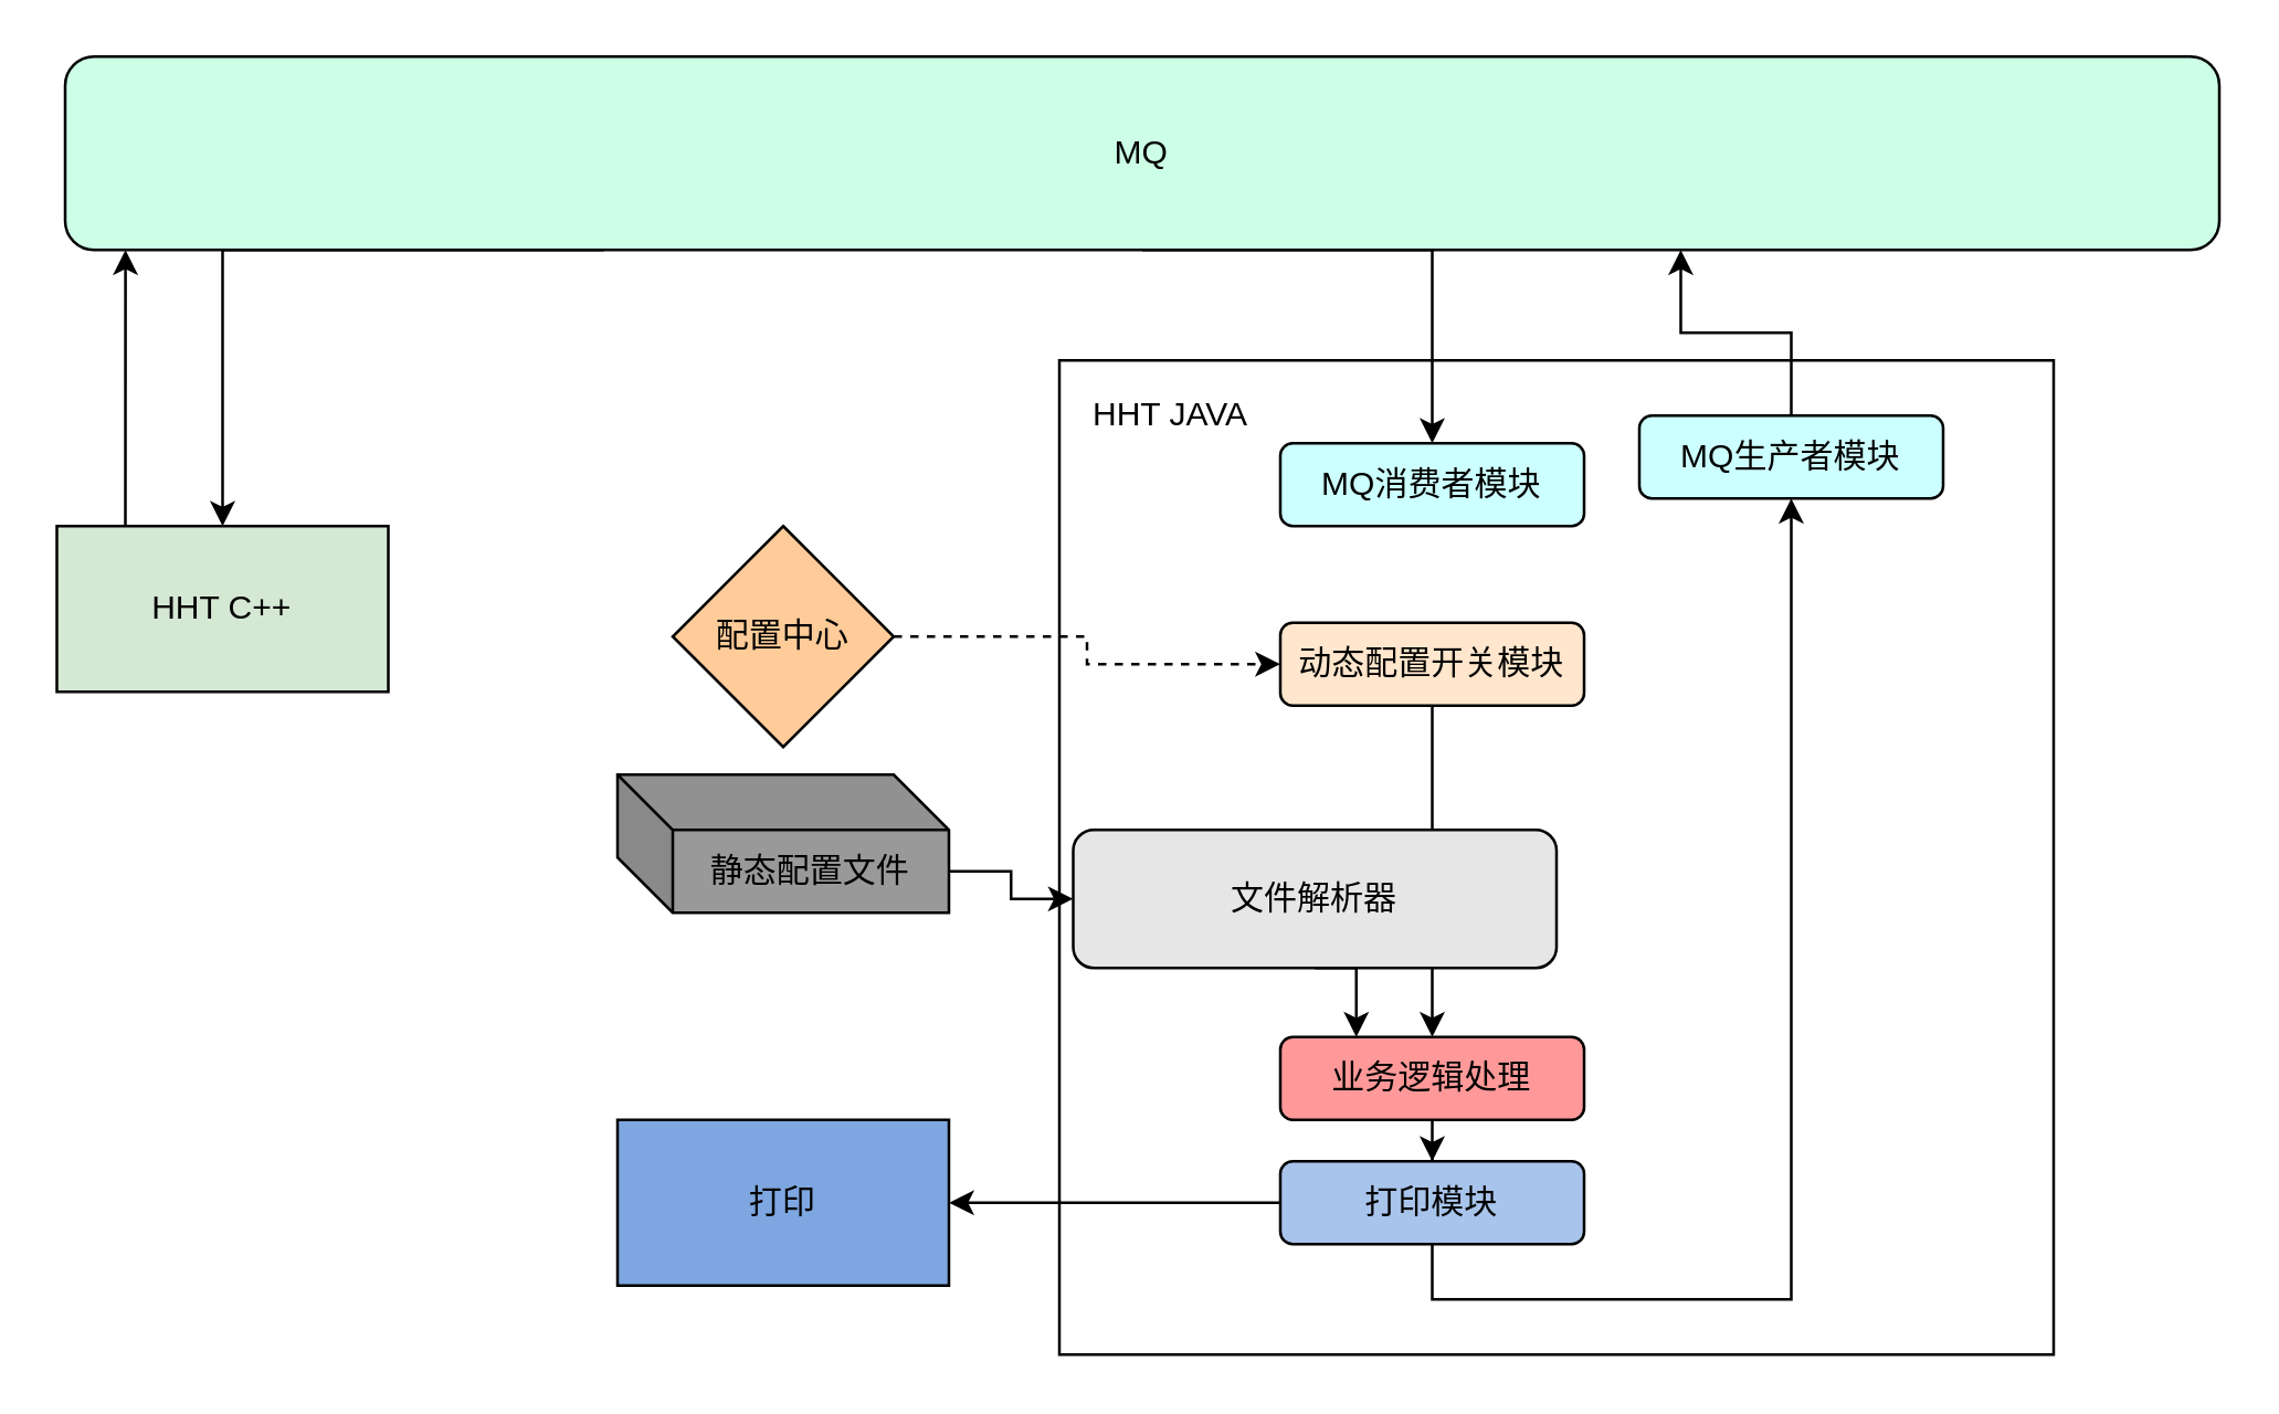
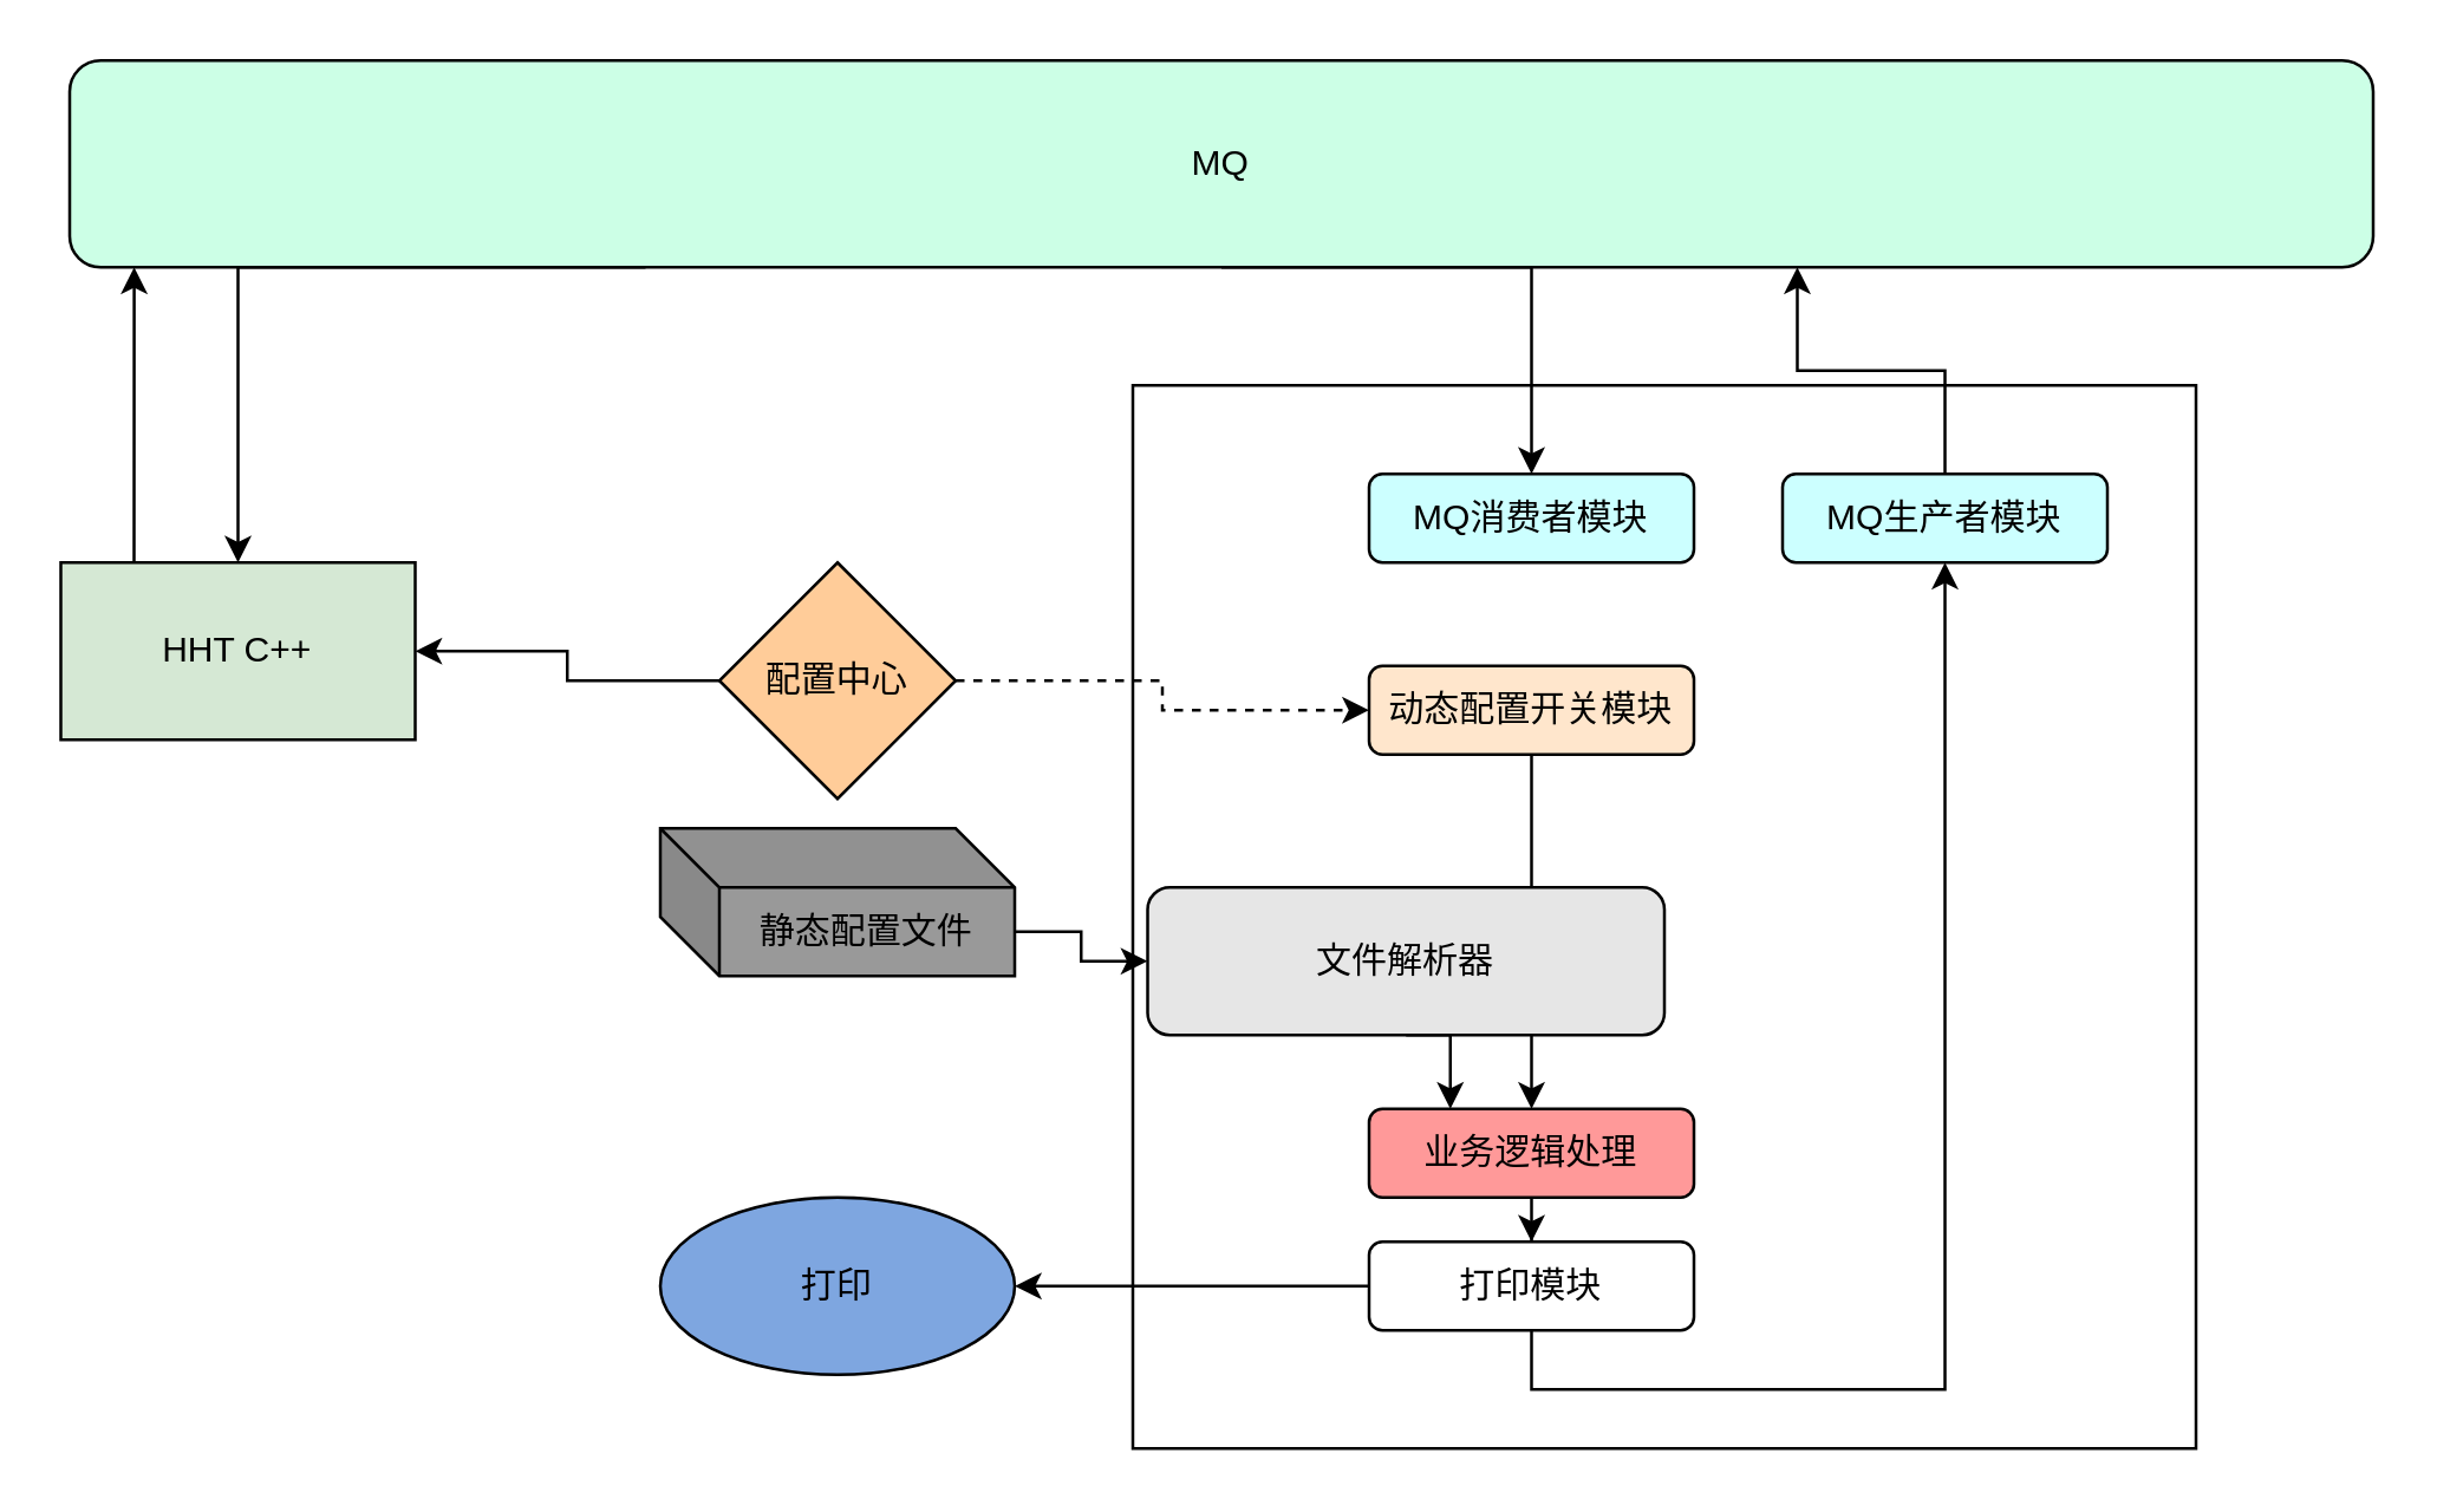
  <mxCell id="0" />
  <mxCell id="1" parent="0" />
  <mxCell id="2" value="" style="rounded=0;whiteSpace=wrap;html=1;" vertex="1" parent="1"><mxGeometry x="383" y="130" width="360" height="360" as="geometry" /></mxCell>
  <mxCell id="3" style="edgeStyle=orthogonalEdgeStyle;rounded=0;orthogonalLoop=1;jettySize=auto;html=1;exitX=0.25;exitY=1;exitDx=0;exitDy=0;" edge="1" parent="1" source="5" target="7"><mxGeometry relative="1" as="geometry"><Array as="points"><mxPoint x="80" y="90" /></Array></mxGeometry></mxCell>
  <mxCell id="4" style="edgeStyle=orthogonalEdgeStyle;rounded=0;orthogonalLoop=1;jettySize=auto;html=1;exitX=0.5;exitY=1;exitDx=0;exitDy=0;" edge="1" parent="1" source="5" target="11"><mxGeometry relative="1" as="geometry"><Array as="points"><mxPoint x="518" y="90" /></Array></mxGeometry></mxCell>
  <mxCell id="5" value="MQ" style="rounded=1;whiteSpace=wrap;html=1;fillColor=#CCFFE6;" vertex="1" parent="1"><mxGeometry x="23" y="20" width="780" height="70" as="geometry" /></mxCell>
  <mxCell id="6" style="edgeStyle=orthogonalEdgeStyle;rounded=0;orthogonalLoop=1;jettySize=auto;html=1;exitX=0.25;exitY=0;exitDx=0;exitDy=0;entryX=0.028;entryY=1;entryDx=0;entryDy=0;entryPerimeter=0;" edge="1" parent="1" source="7" target="5"><mxGeometry relative="1" as="geometry"><mxPoint x="43" y="100" as="targetPoint" /><Array as="points"><mxPoint x="45" y="190" /></Array></mxGeometry></mxCell>
  <mxCell id="7" value="HHT C++" style="rounded=0;whiteSpace=wrap;html=1;fillColor=#D5E8D4;" vertex="1" parent="1"><mxGeometry x="20" y="190" width="120" height="60" as="geometry" /></mxCell>
  <mxCell id="8" style="edgeStyle=orthogonalEdgeStyle;rounded=0;orthogonalLoop=1;jettySize=auto;html=1;exitX=1;exitY=0.5;exitDx=0;exitDy=0;entryX=0;entryY=0.5;entryDx=0;entryDy=0;dashed=1;" edge="1" parent="1" source="10" target="13"><mxGeometry relative="1" as="geometry" /></mxCell>
+ <mxCell id="9" style="edgeStyle=orthogonalEdgeStyle;rounded=0;orthogonalLoop=1;jettySize=auto;html=1;exitX=0;exitY=0.5;exitDx=0;exitDy=0;" edge="1" parent="1" source="10" target="7"><mxGeometry relative="1" as="geometry" /></mxCell>
  <mxCell id="10" value="配置中心" style="rhombus;whiteSpace=wrap;html=1;fillColor=#FFCC99;" vertex="1" parent="1"><mxGeometry x="243" y="190" width="80" height="80" as="geometry" /></mxCell>
  <mxCell id="11" value="MQ消费者模块" style="rounded=1;whiteSpace=wrap;html=1;fillColor=#CCFFFF;" vertex="1" parent="1"><mxGeometry x="463" y="160" width="110" height="30" as="geometry" /></mxCell>
  <mxCell id="12" style="edgeStyle=orthogonalEdgeStyle;rounded=0;orthogonalLoop=1;jettySize=auto;html=1;exitX=0.5;exitY=1;exitDx=0;exitDy=0;" edge="1" parent="1" source="13" target="19"><mxGeometry relative="1" as="geometry" /></mxCell>
  <mxCell id="13" value="动态配置开关模块" style="rounded=1;whiteSpace=wrap;html=1;fillColor=#FFE6CC;" vertex="1" parent="1"><mxGeometry x="463" y="225" width="110" height="30" as="geometry" /></mxCell>
  <mxCell id="14" style="edgeStyle=orthogonalEdgeStyle;rounded=0;orthogonalLoop=1;jettySize=auto;html=1;exitX=0;exitY=0;exitDx=120;exitDy=35;exitPerimeter=0;entryX=0;entryY=0.5;entryDx=0;entryDy=0;" edge="1" parent="1" source="15" target="17"><mxGeometry relative="1" as="geometry" /></mxCell>
  <mxCell id="15" value="静态配置文件" style="shape=cube;whiteSpace=wrap;html=1;boundedLbl=1;backgroundOutline=1;darkOpacity=0.05;darkOpacity2=0.1;fillColor=#999999;" vertex="1" parent="1"><mxGeometry x="223" y="280" width="120" height="50" as="geometry" /></mxCell>
  <mxCell id="16" style="edgeStyle=orthogonalEdgeStyle;rounded=0;orthogonalLoop=1;jettySize=auto;html=1;exitX=0.5;exitY=1;exitDx=0;exitDy=0;entryX=0.25;entryY=0;entryDx=0;entryDy=0;" edge="1" parent="1" source="17" target="19"><mxGeometry relative="1" as="geometry" /></mxCell>
  <mxCell id="17" value="文件解析器" style="rounded=1;whiteSpace=wrap;html=1;fillColor=#E6E6E6;" vertex="1" parent="1"><mxGeometry x="388" y="300" width="175" height="50" as="geometry" /></mxCell>
  <mxCell id="18" style="edgeStyle=orthogonalEdgeStyle;rounded=0;orthogonalLoop=1;jettySize=auto;html=1;exitX=0.5;exitY=1;exitDx=0;exitDy=0;" edge="1" parent="1" source="19" target="25"><mxGeometry relative="1" as="geometry" /></mxCell>
  <mxCell id="19" value="业务逻辑处理" style="rounded=1;whiteSpace=wrap;html=1;fillColor=#FF9999;" vertex="1" parent="1"><mxGeometry x="463" y="375" width="110" height="30" as="geometry" /></mxCell>
  <mxCell id="20" style="edgeStyle=orthogonalEdgeStyle;rounded=0;orthogonalLoop=1;jettySize=auto;html=1;exitX=0.5;exitY=0;exitDx=0;exitDy=0;entryX=0.75;entryY=1;entryDx=0;entryDy=0;" edge="1" parent="1" source="21" target="5"><mxGeometry relative="1" as="geometry" /></mxCell>
- <mxCell id="21" value="MQ生产者模块" style="rounded=1;whiteSpace=wrap;html=1;fillColor=#CCFFFF;" vertex="1" parent="1"><mxGeometry x="593" y="150" width="110" height="30" as="geometry" /></mxCell>
- <mxCell id="22" value="打印" style="rounded=0;whiteSpace=wrap;html=1;fillColor=#7EA6E0;" vertex="1" parent="1"><mxGeometry x="223" y="405" width="120" height="60" as="geometry" /></mxCell>
+ <mxCell id="21" value="MQ生产者模块" style="rounded=1;whiteSpace=wrap;html=1;fillColor=#CCFFFF;" vertex="1" parent="1"><mxGeometry x="603" y="160" width="110" height="30" as="geometry" /></mxCell>
+ <mxCell id="22" value="打印" style="ellipse;whiteSpace=wrap;html=1;fillColor=#7EA6E0;" vertex="1" parent="1"><mxGeometry x="223" y="405" width="120" height="60" as="geometry" /></mxCell>
  <mxCell id="23" style="edgeStyle=orthogonalEdgeStyle;rounded=0;orthogonalLoop=1;jettySize=auto;html=1;exitX=0.5;exitY=1;exitDx=0;exitDy=0;" edge="1" parent="1" source="25" target="21"><mxGeometry relative="1" as="geometry" /></mxCell>
  <mxCell id="24" style="edgeStyle=orthogonalEdgeStyle;rounded=0;orthogonalLoop=1;jettySize=auto;html=1;exitX=0;exitY=0.5;exitDx=0;exitDy=0;entryX=1;entryY=0.5;entryDx=0;entryDy=0;" edge="1" parent="1" source="25" target="22"><mxGeometry relative="1" as="geometry" /></mxCell>
- <mxCell id="25" value="打印模块" style="rounded=1;whiteSpace=wrap;html=1;fillColor=#A9C4EB;" vertex="1" parent="1"><mxGeometry x="463" y="420" width="110" height="30" as="geometry" /></mxCell>
- <mxCell id="26" value="HHT JAVA" style="text;html=1;align=center;verticalAlign=middle;resizable=0;points=[];;autosize=1;" vertex="1" parent="1"><mxGeometry x="388" y="140" width="70" height="20" as="geometry" /></mxCell>
+ <mxCell id="25" value="打印模块" style="rounded=1;whiteSpace=wrap;html=1;fillColor=#ffffff;" vertex="1" parent="1"><mxGeometry x="463" y="420" width="110" height="30" as="geometry" /></mxCell>
